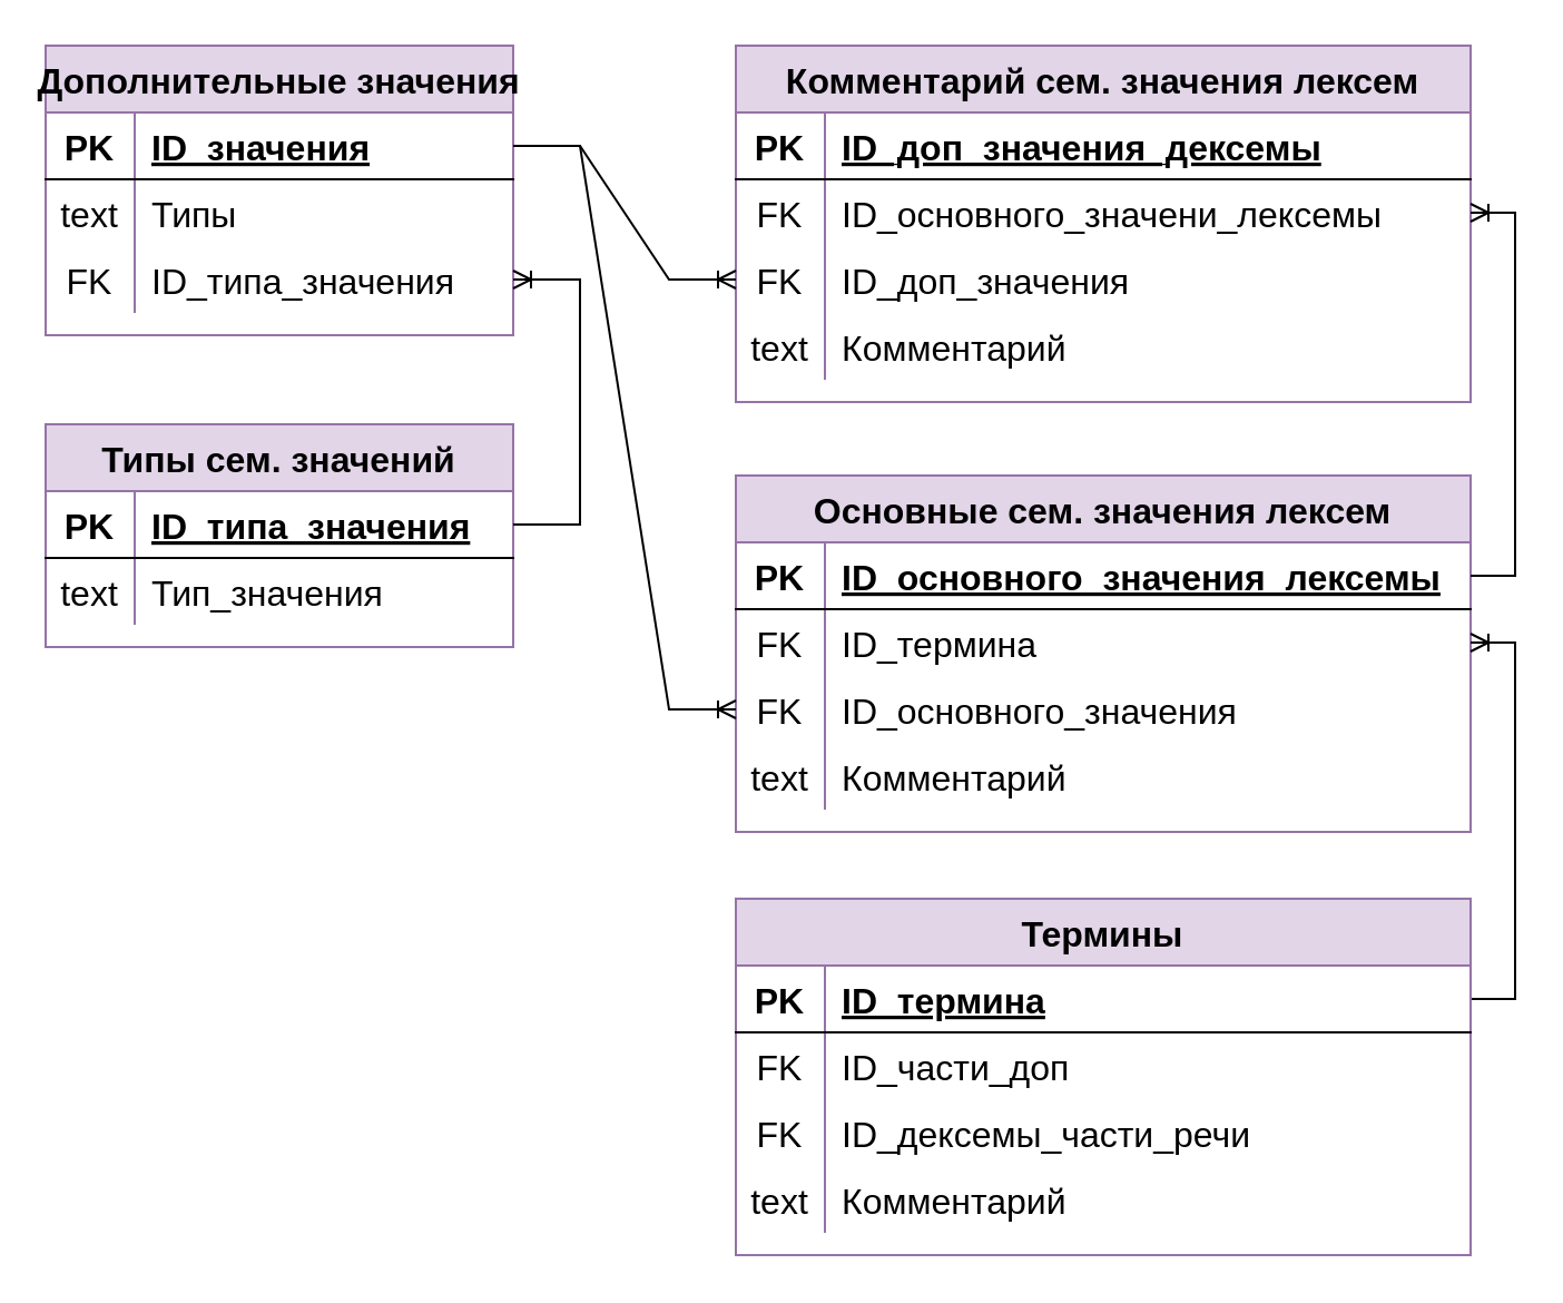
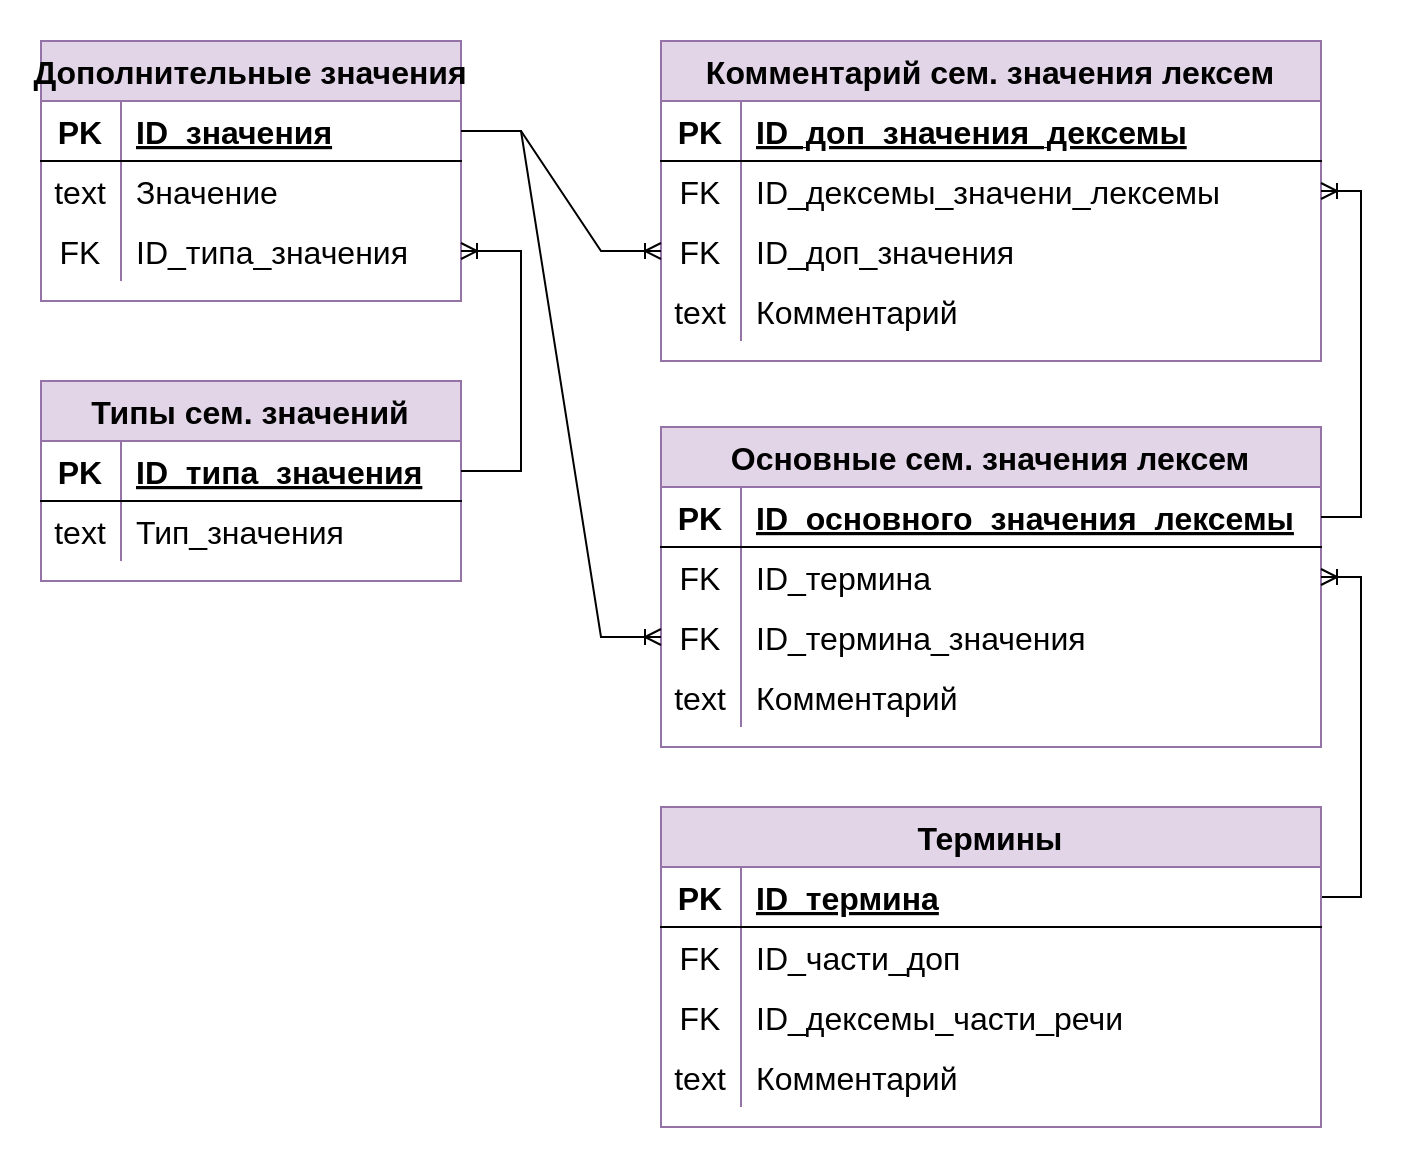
  <mxCell id="0" />
  <mxCell id="1" parent="0" />
  <mxCell id="2" value="Дополнительные значения" style="shape=table;startSize=30;container=1;collapsible=1;childLayout=tableLayout;fixedRows=1;rowLines=0;fontStyle=1;align=center;resizeLast=1;fillColor=#e1d5e7;strokeColor=#9673a6;fontSize=16;" parent="1" vertex="1"><mxGeometry x="20" y="20" width="210" height="130" as="geometry" /></mxCell>
  <mxCell id="3" value="" style="shape=tableRow;horizontal=0;startSize=0;swimlaneHead=0;swimlaneBody=0;fillColor=none;collapsible=0;dropTarget=0;points=[[0,0.5],[1,0.5]];portConstraint=eastwest;top=0;left=0;right=0;bottom=1;fontSize=16;" parent="2" vertex="1"><mxGeometry y="30" width="210" height="30" as="geometry" /></mxCell>
  <mxCell id="4" value="PK" style="shape=partialRectangle;connectable=0;fillColor=none;top=0;left=0;bottom=0;right=0;fontStyle=1;overflow=hidden;fontSize=16;" parent="3" vertex="1"><mxGeometry width="40" height="30" as="geometry"><mxRectangle width="40" height="30" as="alternateBounds" /></mxGeometry></mxCell>
  <mxCell id="5" value="ID_значения" style="shape=partialRectangle;connectable=0;fillColor=none;top=0;left=0;bottom=0;right=0;align=left;spacingLeft=6;fontStyle=5;overflow=hidden;fontSize=16;" parent="3" vertex="1"><mxGeometry x="40" width="170" height="30" as="geometry"><mxRectangle width="170" height="30" as="alternateBounds" /></mxGeometry></mxCell>
  <mxCell id="6" value="" style="shape=tableRow;horizontal=0;startSize=0;swimlaneHead=0;swimlaneBody=0;fillColor=none;collapsible=0;dropTarget=0;points=[[0,0.5],[1,0.5]];portConstraint=eastwest;top=0;left=0;right=0;bottom=0;fontSize=16;" parent="2" vertex="1"><mxGeometry y="60" width="210" height="30" as="geometry" /></mxCell>
  <mxCell id="7" value="text" style="shape=partialRectangle;connectable=0;fillColor=none;top=0;left=0;bottom=0;right=0;editable=1;overflow=hidden;fontSize=16;" parent="6" vertex="1"><mxGeometry width="40" height="30" as="geometry"><mxRectangle width="40" height="30" as="alternateBounds" /></mxGeometry></mxCell>
- <mxCell id="8" value="Типы" style="shape=partialRectangle;connectable=0;fillColor=none;top=0;left=0;bottom=0;right=0;align=left;spacingLeft=6;overflow=hidden;fontSize=16;" parent="6" vertex="1"><mxGeometry x="40" width="170" height="30" as="geometry"><mxRectangle width="170" height="30" as="alternateBounds" /></mxGeometry></mxCell>
+ <mxCell id="8" value="Значение" style="shape=partialRectangle;connectable=0;fillColor=none;top=0;left=0;bottom=0;right=0;align=left;spacingLeft=6;overflow=hidden;fontSize=16;" parent="6" vertex="1"><mxGeometry x="40" width="170" height="30" as="geometry"><mxRectangle width="170" height="30" as="alternateBounds" /></mxGeometry></mxCell>
  <mxCell id="9" value="" style="shape=tableRow;horizontal=0;startSize=0;swimlaneHead=0;swimlaneBody=0;fillColor=none;collapsible=0;dropTarget=0;points=[[0,0.5],[1,0.5]];portConstraint=eastwest;top=0;left=0;right=0;bottom=0;fontSize=16;" parent="2" vertex="1"><mxGeometry y="90" width="210" height="30" as="geometry" /></mxCell>
  <mxCell id="10" value="FK" style="shape=partialRectangle;connectable=0;fillColor=none;top=0;left=0;bottom=0;right=0;editable=1;overflow=hidden;fontSize=16;" parent="9" vertex="1"><mxGeometry width="40" height="30" as="geometry"><mxRectangle width="40" height="30" as="alternateBounds" /></mxGeometry></mxCell>
  <mxCell id="11" value="ID_типа_значения" style="shape=partialRectangle;connectable=0;fillColor=none;top=0;left=0;bottom=0;right=0;align=left;spacingLeft=6;overflow=hidden;fontSize=16;" parent="9" vertex="1"><mxGeometry x="40" width="170" height="30" as="geometry"><mxRectangle width="170" height="30" as="alternateBounds" /></mxGeometry></mxCell>
  <mxCell id="12" value="Типы сем. значений" style="shape=table;startSize=30;container=1;collapsible=1;childLayout=tableLayout;fixedRows=1;rowLines=0;fontStyle=1;align=center;resizeLast=1;fillColor=#e1d5e7;strokeColor=#9673a6;fontSize=16;" parent="1" vertex="1"><mxGeometry x="20" y="190" width="210" height="100" as="geometry" /></mxCell>
  <mxCell id="13" value="" style="shape=tableRow;horizontal=0;startSize=0;swimlaneHead=0;swimlaneBody=0;fillColor=none;collapsible=0;dropTarget=0;points=[[0,0.5],[1,0.5]];portConstraint=eastwest;top=0;left=0;right=0;bottom=1;fontSize=16;" parent="12" vertex="1"><mxGeometry y="30" width="210" height="30" as="geometry" /></mxCell>
  <mxCell id="14" value="PK" style="shape=partialRectangle;connectable=0;fillColor=none;top=0;left=0;bottom=0;right=0;fontStyle=1;overflow=hidden;fontSize=16;" parent="13" vertex="1"><mxGeometry width="40" height="30" as="geometry"><mxRectangle width="40" height="30" as="alternateBounds" /></mxGeometry></mxCell>
  <mxCell id="15" value="ID_типа_значения" style="shape=partialRectangle;connectable=0;fillColor=none;top=0;left=0;bottom=0;right=0;align=left;spacingLeft=6;fontStyle=5;overflow=hidden;fontSize=16;" parent="13" vertex="1"><mxGeometry x="40" width="170" height="30" as="geometry"><mxRectangle width="170" height="30" as="alternateBounds" /></mxGeometry></mxCell>
  <mxCell id="16" value="" style="shape=tableRow;horizontal=0;startSize=0;swimlaneHead=0;swimlaneBody=0;fillColor=none;collapsible=0;dropTarget=0;points=[[0,0.5],[1,0.5]];portConstraint=eastwest;top=0;left=0;right=0;bottom=0;fontSize=16;" parent="12" vertex="1"><mxGeometry y="60" width="210" height="30" as="geometry" /></mxCell>
  <mxCell id="17" value="text" style="shape=partialRectangle;connectable=0;fillColor=none;top=0;left=0;bottom=0;right=0;editable=1;overflow=hidden;fontSize=16;" parent="16" vertex="1"><mxGeometry width="40" height="30" as="geometry"><mxRectangle width="40" height="30" as="alternateBounds" /></mxGeometry></mxCell>
  <mxCell id="18" value="Тип_значения" style="shape=partialRectangle;connectable=0;fillColor=none;top=0;left=0;bottom=0;right=0;align=left;spacingLeft=6;overflow=hidden;fontSize=16;" parent="16" vertex="1"><mxGeometry x="40" width="170" height="30" as="geometry"><mxRectangle width="170" height="30" as="alternateBounds" /></mxGeometry></mxCell>
  <mxCell id="19" value="Основные сем. значения лексем" style="shape=table;startSize=30;container=1;collapsible=1;childLayout=tableLayout;fixedRows=1;rowLines=0;fontStyle=1;align=center;resizeLast=1;fillColor=#e1d5e7;strokeColor=#9673a6;fontSize=16;" parent="1" vertex="1"><mxGeometry x="330" y="213" width="330" height="160" as="geometry" /></mxCell>
  <mxCell id="20" value="" style="shape=tableRow;horizontal=0;startSize=0;swimlaneHead=0;swimlaneBody=0;fillColor=none;collapsible=0;dropTarget=0;points=[[0,0.5],[1,0.5]];portConstraint=eastwest;top=0;left=0;right=0;bottom=1;fontSize=16;" parent="19" vertex="1"><mxGeometry y="30" width="330" height="30" as="geometry" /></mxCell>
  <mxCell id="21" value="PK" style="shape=partialRectangle;connectable=0;fillColor=none;top=0;left=0;bottom=0;right=0;fontStyle=1;overflow=hidden;fontSize=16;" parent="20" vertex="1"><mxGeometry width="40" height="30" as="geometry"><mxRectangle width="40" height="30" as="alternateBounds" /></mxGeometry></mxCell>
  <mxCell id="22" value="ID_основного_значения_лексемы" style="shape=partialRectangle;connectable=0;fillColor=none;top=0;left=0;bottom=0;right=0;align=left;spacingLeft=6;fontStyle=5;overflow=hidden;fontSize=16;" parent="20" vertex="1"><mxGeometry x="40" width="290" height="30" as="geometry"><mxRectangle width="290" height="30" as="alternateBounds" /></mxGeometry></mxCell>
  <mxCell id="23" value="" style="shape=tableRow;horizontal=0;startSize=0;swimlaneHead=0;swimlaneBody=0;fillColor=none;collapsible=0;dropTarget=0;points=[[0,0.5],[1,0.5]];portConstraint=eastwest;top=0;left=0;right=0;bottom=0;fontSize=16;" parent="19" vertex="1"><mxGeometry y="60" width="330" height="30" as="geometry" /></mxCell>
  <mxCell id="24" value="FK" style="shape=partialRectangle;connectable=0;fillColor=none;top=0;left=0;bottom=0;right=0;editable=1;overflow=hidden;fontSize=16;" parent="23" vertex="1"><mxGeometry width="40" height="30" as="geometry"><mxRectangle width="40" height="30" as="alternateBounds" /></mxGeometry></mxCell>
  <mxCell id="25" value="ID_термина" style="shape=partialRectangle;connectable=0;fillColor=none;top=0;left=0;bottom=0;right=0;align=left;spacingLeft=6;overflow=hidden;fontSize=16;" parent="23" vertex="1"><mxGeometry x="40" width="290" height="30" as="geometry"><mxRectangle width="290" height="30" as="alternateBounds" /></mxGeometry></mxCell>
  <mxCell id="26" value="" style="shape=tableRow;horizontal=0;startSize=0;swimlaneHead=0;swimlaneBody=0;fillColor=none;collapsible=0;dropTarget=0;points=[[0,0.5],[1,0.5]];portConstraint=eastwest;top=0;left=0;right=0;bottom=0;fontSize=16;" parent="19" vertex="1"><mxGeometry y="90" width="330" height="30" as="geometry" /></mxCell>
  <mxCell id="27" value="FK" style="shape=partialRectangle;connectable=0;fillColor=none;top=0;left=0;bottom=0;right=0;editable=1;overflow=hidden;fontSize=16;" parent="26" vertex="1"><mxGeometry width="40" height="30" as="geometry"><mxRectangle width="40" height="30" as="alternateBounds" /></mxGeometry></mxCell>
- <mxCell id="28" value="ID_основного_значения" style="shape=partialRectangle;connectable=0;fillColor=none;top=0;left=0;bottom=0;right=0;align=left;spacingLeft=6;overflow=hidden;fontSize=16;" parent="26" vertex="1"><mxGeometry x="40" width="290" height="30" as="geometry"><mxRectangle width="290" height="30" as="alternateBounds" /></mxGeometry></mxCell>
+ <mxCell id="28" value="ID_термина_значения" style="shape=partialRectangle;connectable=0;fillColor=none;top=0;left=0;bottom=0;right=0;align=left;spacingLeft=6;overflow=hidden;fontSize=16;" parent="26" vertex="1"><mxGeometry x="40" width="290" height="30" as="geometry"><mxRectangle width="290" height="30" as="alternateBounds" /></mxGeometry></mxCell>
  <mxCell id="29" value="" style="shape=tableRow;horizontal=0;startSize=0;swimlaneHead=0;swimlaneBody=0;fillColor=none;collapsible=0;dropTarget=0;points=[[0,0.5],[1,0.5]];portConstraint=eastwest;top=0;left=0;right=0;bottom=0;fontSize=16;" parent="19" vertex="1"><mxGeometry y="120" width="330" height="30" as="geometry" /></mxCell>
  <mxCell id="30" value="text" style="shape=partialRectangle;connectable=0;fillColor=none;top=0;left=0;bottom=0;right=0;editable=1;overflow=hidden;fontSize=16;" parent="29" vertex="1"><mxGeometry width="40" height="30" as="geometry"><mxRectangle width="40" height="30" as="alternateBounds" /></mxGeometry></mxCell>
  <mxCell id="31" value="Комментарий" style="shape=partialRectangle;connectable=0;fillColor=none;top=0;left=0;bottom=0;right=0;align=left;spacingLeft=6;overflow=hidden;fontSize=16;" parent="29" vertex="1"><mxGeometry x="40" width="290" height="30" as="geometry"><mxRectangle width="290" height="30" as="alternateBounds" /></mxGeometry></mxCell>
  <mxCell id="32" value="" style="edgeStyle=entityRelationEdgeStyle;fontSize=16;html=1;endArrow=ERoneToMany;rounded=0;" parent="1" source="13" target="9" edge="1"><mxGeometry width="100" height="100" relative="1" as="geometry"><mxPoint x="320" y="535" as="sourcePoint" /><mxPoint x="420" y="435" as="targetPoint" /></mxGeometry></mxCell>
  <mxCell id="33" value="" style="edgeStyle=entityRelationEdgeStyle;fontSize=16;html=1;endArrow=ERoneToMany;rounded=0;" parent="1" source="3" target="26" edge="1"><mxGeometry width="100" height="100" relative="1" as="geometry"><mxPoint x="330" y="615" as="sourcePoint" /><mxPoint x="330" y="505" as="targetPoint" /></mxGeometry></mxCell>
  <mxCell id="34" value="Комментарий сем. значения лексем" style="shape=table;startSize=30;container=1;collapsible=1;childLayout=tableLayout;fixedRows=1;rowLines=0;fontStyle=1;align=center;resizeLast=1;fillColor=#e1d5e7;strokeColor=#9673a6;fontSize=16;" parent="1" vertex="1"><mxGeometry x="330" y="20" width="330" height="160" as="geometry" /></mxCell>
  <mxCell id="35" value="" style="shape=tableRow;horizontal=0;startSize=0;swimlaneHead=0;swimlaneBody=0;fillColor=none;collapsible=0;dropTarget=0;points=[[0,0.5],[1,0.5]];portConstraint=eastwest;top=0;left=0;right=0;bottom=1;fontSize=16;" parent="34" vertex="1"><mxGeometry y="30" width="330" height="30" as="geometry" /></mxCell>
  <mxCell id="36" value="PK" style="shape=partialRectangle;connectable=0;fillColor=none;top=0;left=0;bottom=0;right=0;fontStyle=1;overflow=hidden;fontSize=16;" parent="35" vertex="1"><mxGeometry width="40" height="30" as="geometry"><mxRectangle width="40" height="30" as="alternateBounds" /></mxGeometry></mxCell>
  <mxCell id="37" value="ID_доп_значения_дексемы" style="shape=partialRectangle;connectable=0;fillColor=none;top=0;left=0;bottom=0;right=0;align=left;spacingLeft=6;fontStyle=5;overflow=hidden;fontSize=16;" parent="35" vertex="1"><mxGeometry x="40" width="290" height="30" as="geometry"><mxRectangle width="290" height="30" as="alternateBounds" /></mxGeometry></mxCell>
  <mxCell id="38" value="" style="shape=tableRow;horizontal=0;startSize=0;swimlaneHead=0;swimlaneBody=0;fillColor=none;collapsible=0;dropTarget=0;points=[[0,0.5],[1,0.5]];portConstraint=eastwest;top=0;left=0;right=0;bottom=0;fontSize=16;" parent="34" vertex="1"><mxGeometry y="60" width="330" height="30" as="geometry" /></mxCell>
  <mxCell id="39" value="FK" style="shape=partialRectangle;connectable=0;fillColor=none;top=0;left=0;bottom=0;right=0;editable=1;overflow=hidden;fontSize=16;" parent="38" vertex="1"><mxGeometry width="40" height="30" as="geometry"><mxRectangle width="40" height="30" as="alternateBounds" /></mxGeometry></mxCell>
- <mxCell id="40" value="ID_основного_значени_лексемы" style="shape=partialRectangle;connectable=0;fillColor=none;top=0;left=0;bottom=0;right=0;align=left;spacingLeft=6;overflow=hidden;fontSize=16;" parent="38" vertex="1"><mxGeometry x="40" width="290" height="30" as="geometry"><mxRectangle width="290" height="30" as="alternateBounds" /></mxGeometry></mxCell>
+ <mxCell id="40" value="ID_дексемы_значени_лексемы" style="shape=partialRectangle;connectable=0;fillColor=none;top=0;left=0;bottom=0;right=0;align=left;spacingLeft=6;overflow=hidden;fontSize=16;" parent="38" vertex="1"><mxGeometry x="40" width="290" height="30" as="geometry"><mxRectangle width="290" height="30" as="alternateBounds" /></mxGeometry></mxCell>
  <mxCell id="41" value="" style="shape=tableRow;horizontal=0;startSize=0;swimlaneHead=0;swimlaneBody=0;fillColor=none;collapsible=0;dropTarget=0;points=[[0,0.5],[1,0.5]];portConstraint=eastwest;top=0;left=0;right=0;bottom=0;fontSize=16;" parent="34" vertex="1"><mxGeometry y="90" width="330" height="30" as="geometry" /></mxCell>
  <mxCell id="42" value="FK" style="shape=partialRectangle;connectable=0;fillColor=none;top=0;left=0;bottom=0;right=0;editable=1;overflow=hidden;fontSize=16;" parent="41" vertex="1"><mxGeometry width="40" height="30" as="geometry"><mxRectangle width="40" height="30" as="alternateBounds" /></mxGeometry></mxCell>
  <mxCell id="43" value="ID_доп_значения" style="shape=partialRectangle;connectable=0;fillColor=none;top=0;left=0;bottom=0;right=0;align=left;spacingLeft=6;overflow=hidden;fontSize=16;" parent="41" vertex="1"><mxGeometry x="40" width="290" height="30" as="geometry"><mxRectangle width="290" height="30" as="alternateBounds" /></mxGeometry></mxCell>
  <mxCell id="44" value="" style="shape=tableRow;horizontal=0;startSize=0;swimlaneHead=0;swimlaneBody=0;fillColor=none;collapsible=0;dropTarget=0;points=[[0,0.5],[1,0.5]];portConstraint=eastwest;top=0;left=0;right=0;bottom=0;fontSize=16;" parent="34" vertex="1"><mxGeometry y="120" width="330" height="30" as="geometry" /></mxCell>
  <mxCell id="45" value="text" style="shape=partialRectangle;connectable=0;fillColor=none;top=0;left=0;bottom=0;right=0;editable=1;overflow=hidden;fontSize=16;" parent="44" vertex="1"><mxGeometry width="40" height="30" as="geometry"><mxRectangle width="40" height="30" as="alternateBounds" /></mxGeometry></mxCell>
  <mxCell id="46" value="Комментарий" style="shape=partialRectangle;connectable=0;fillColor=none;top=0;left=0;bottom=0;right=0;align=left;spacingLeft=6;overflow=hidden;fontSize=16;" parent="44" vertex="1"><mxGeometry x="40" width="290" height="30" as="geometry"><mxRectangle width="290" height="30" as="alternateBounds" /></mxGeometry></mxCell>
  <mxCell id="47" value="" style="edgeStyle=orthogonalEdgeStyle;fontSize=16;html=1;endArrow=ERoneToMany;rounded=0;exitX=1;exitY=0.5;exitDx=0;exitDy=0;" parent="1" source="20" target="38" edge="1"><mxGeometry width="100" height="100" relative="1" as="geometry"><mxPoint x="730" y="263" as="sourcePoint" /><mxPoint x="480" y="475" as="targetPoint" /><Array as="points"><mxPoint x="680" y="258" /><mxPoint x="680" y="95" /></Array></mxGeometry></mxCell>
  <mxCell id="48" value="" style="edgeStyle=entityRelationEdgeStyle;fontSize=16;html=1;endArrow=ERoneToMany;rounded=0;" parent="1" source="3" target="41" edge="1"><mxGeometry width="100" height="100" relative="1" as="geometry"><mxPoint x="310" y="635" as="sourcePoint" /><mxPoint x="480" y="475" as="targetPoint" /></mxGeometry></mxCell>
  <mxCell id="49" value="" style="edgeStyle=orthogonalEdgeStyle;fontSize=16;html=1;endArrow=ERoneToMany;rounded=0;" parent="1" source="51" target="23" edge="1"><mxGeometry width="100" height="100" relative="1" as="geometry"><mxPoint x="630" y="468" as="sourcePoint" /><mxPoint x="980" y="548" as="targetPoint" /><Array as="points"><mxPoint x="680" y="448" /><mxPoint x="680" y="288" /></Array></mxGeometry></mxCell>
  <mxCell id="50" value="Термины" style="shape=table;startSize=30;container=1;collapsible=1;childLayout=tableLayout;fixedRows=1;rowLines=0;fontStyle=1;align=center;resizeLast=1;fillColor=#e1d5e7;strokeColor=#9673a6;fontSize=16;" parent="1" vertex="1"><mxGeometry x="330" y="403" width="330" height="160" as="geometry" /></mxCell>
  <mxCell id="51" value="" style="shape=tableRow;horizontal=0;startSize=0;swimlaneHead=0;swimlaneBody=0;fillColor=none;collapsible=0;dropTarget=0;points=[[0,0.5],[1,0.5]];portConstraint=eastwest;top=0;left=0;right=0;bottom=1;fontSize=16;" parent="50" vertex="1"><mxGeometry y="30" width="330" height="30" as="geometry" /></mxCell>
  <mxCell id="52" value="PK" style="shape=partialRectangle;connectable=0;fillColor=none;top=0;left=0;bottom=0;right=0;fontStyle=1;overflow=hidden;fontSize=16;" parent="51" vertex="1"><mxGeometry width="40" height="30" as="geometry"><mxRectangle width="40" height="30" as="alternateBounds" /></mxGeometry></mxCell>
  <mxCell id="53" value="ID_термина" style="shape=partialRectangle;connectable=0;fillColor=none;top=0;left=0;bottom=0;right=0;align=left;spacingLeft=6;fontStyle=5;overflow=hidden;fontSize=16;" parent="51" vertex="1"><mxGeometry x="40" width="290" height="30" as="geometry"><mxRectangle width="290" height="30" as="alternateBounds" /></mxGeometry></mxCell>
  <mxCell id="54" value="" style="shape=tableRow;horizontal=0;startSize=0;swimlaneHead=0;swimlaneBody=0;fillColor=none;collapsible=0;dropTarget=0;points=[[0,0.5],[1,0.5]];portConstraint=eastwest;top=0;left=0;right=0;bottom=0;fontSize=16;" parent="50" vertex="1"><mxGeometry y="60" width="330" height="30" as="geometry" /></mxCell>
  <mxCell id="55" value="FK" style="shape=partialRectangle;connectable=0;fillColor=none;top=0;left=0;bottom=0;right=0;editable=1;overflow=hidden;fontSize=16;" parent="54" vertex="1"><mxGeometry width="40" height="30" as="geometry"><mxRectangle width="40" height="30" as="alternateBounds" /></mxGeometry></mxCell>
  <mxCell id="56" value="ID_части_доп" style="shape=partialRectangle;connectable=0;fillColor=none;top=0;left=0;bottom=0;right=0;align=left;spacingLeft=6;overflow=hidden;fontSize=16;" parent="54" vertex="1"><mxGeometry x="40" width="290" height="30" as="geometry"><mxRectangle width="290" height="30" as="alternateBounds" /></mxGeometry></mxCell>
  <mxCell id="57" value="" style="shape=tableRow;horizontal=0;startSize=0;swimlaneHead=0;swimlaneBody=0;fillColor=none;collapsible=0;dropTarget=0;points=[[0,0.5],[1,0.5]];portConstraint=eastwest;top=0;left=0;right=0;bottom=0;fontSize=16;" parent="50" vertex="1"><mxGeometry y="90" width="330" height="30" as="geometry" /></mxCell>
  <mxCell id="58" value="FK" style="shape=partialRectangle;connectable=0;fillColor=none;top=0;left=0;bottom=0;right=0;editable=1;overflow=hidden;fontSize=16;" parent="57" vertex="1"><mxGeometry width="40" height="30" as="geometry"><mxRectangle width="40" height="30" as="alternateBounds" /></mxGeometry></mxCell>
  <mxCell id="59" value="ID_дексемы_части_речи" style="shape=partialRectangle;connectable=0;fillColor=none;top=0;left=0;bottom=0;right=0;align=left;spacingLeft=6;overflow=hidden;fontSize=16;" parent="57" vertex="1"><mxGeometry x="40" width="290" height="30" as="geometry"><mxRectangle width="290" height="30" as="alternateBounds" /></mxGeometry></mxCell>
  <mxCell id="60" value="" style="shape=tableRow;horizontal=0;startSize=0;swimlaneHead=0;swimlaneBody=0;fillColor=none;collapsible=0;dropTarget=0;points=[[0,0.5],[1,0.5]];portConstraint=eastwest;top=0;left=0;right=0;bottom=0;fontSize=16;" parent="50" vertex="1"><mxGeometry y="120" width="330" height="30" as="geometry" /></mxCell>
  <mxCell id="61" value="text" style="shape=partialRectangle;connectable=0;fillColor=none;top=0;left=0;bottom=0;right=0;editable=1;overflow=hidden;fontSize=16;" parent="60" vertex="1"><mxGeometry width="40" height="30" as="geometry"><mxRectangle width="40" height="30" as="alternateBounds" /></mxGeometry></mxCell>
  <mxCell id="62" value="Комментарий" style="shape=partialRectangle;connectable=0;fillColor=none;top=0;left=0;bottom=0;right=0;align=left;spacingLeft=6;overflow=hidden;fontSize=16;" parent="60" vertex="1"><mxGeometry x="40" width="290" height="30" as="geometry"><mxRectangle width="290" height="30" as="alternateBounds" /></mxGeometry></mxCell>
